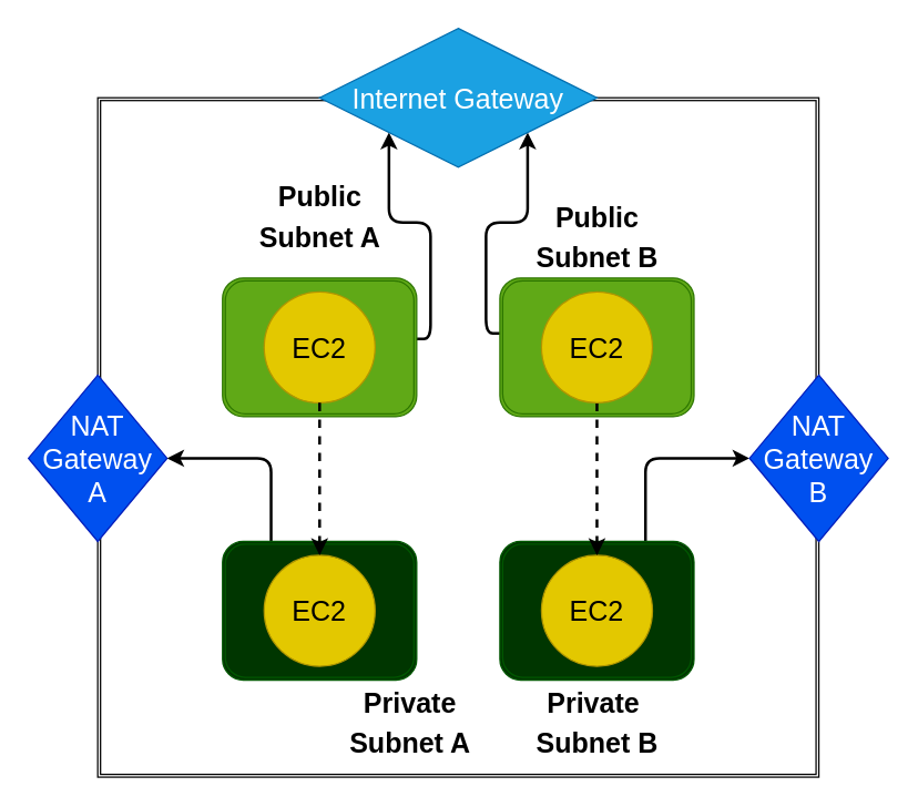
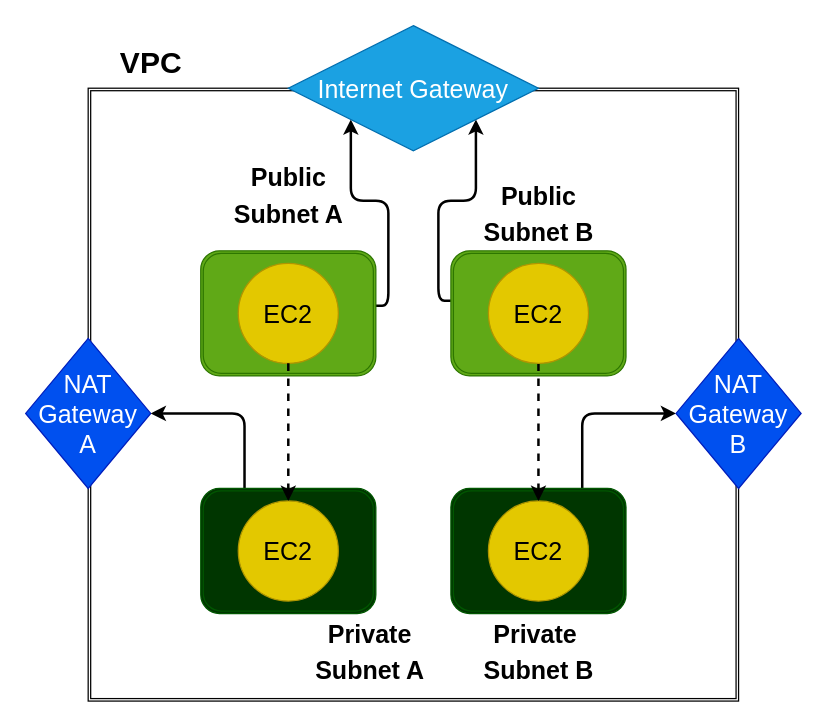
  <mxCell id="0" />
  <mxCell id="1" parent="0" />
  <mxCell id="2" value="" style="shape=ext;double=1;rounded=0;whiteSpace=wrap;html=1;" parent="1" vertex="1"><mxGeometry x="70" y="70" width="520" height="490" as="geometry" /></mxCell>
+ <mxCell id="3" value="VPC" style="text;strokeColor=none;fillColor=none;html=1;fontSize=24;fontStyle=1;verticalAlign=middle;align=center;" parent="1" vertex="1"><mxGeometry x="70" y="30" width="100" height="40" as="geometry" /></mxCell>
  <mxCell id="4" style="edgeStyle=orthogonalEdgeStyle;html=1;exitX=1;exitY=0.44;exitDx=0;exitDy=0;entryX=0;entryY=1;entryDx=0;entryDy=0;strokeWidth=2;fontSize=20;endArrow=classic;endFill=1;exitPerimeter=0;" parent="1" source="5" target="14" edge="1"><mxGeometry relative="1" as="geometry" /></mxCell>
  <mxCell id="5" value="" style="shape=ext;double=1;rounded=1;whiteSpace=wrap;html=1;fillColor=#60a917;fontColor=#ffffff;strokeColor=#2D7600;" parent="1" vertex="1"><mxGeometry x="160" y="200" width="140" height="100" as="geometry" /></mxCell>
  <mxCell id="6" style="edgeStyle=orthogonalEdgeStyle;html=1;exitX=0;exitY=0.4;exitDx=0;exitDy=0;entryX=1;entryY=1;entryDx=0;entryDy=0;strokeWidth=2;fontSize=20;endArrow=classic;endFill=1;exitPerimeter=0;" parent="1" source="7" target="14" edge="1"><mxGeometry relative="1" as="geometry" /></mxCell>
  <mxCell id="7" value="" style="shape=ext;double=1;rounded=1;whiteSpace=wrap;html=1;fillColor=#60a917;fontColor=#ffffff;strokeColor=#2D7600;" parent="1" vertex="1"><mxGeometry x="360" y="200" width="140" height="100" as="geometry" /></mxCell>
  <mxCell id="8" style="edgeStyle=orthogonalEdgeStyle;html=1;exitX=0.75;exitY=0;exitDx=0;exitDy=0;entryX=0;entryY=0.5;entryDx=0;entryDy=0;strokeWidth=2;fontSize=20;endArrow=classic;endFill=1;" parent="1" source="9" target="16" edge="1"><mxGeometry relative="1" as="geometry" /></mxCell>
  <mxCell id="9" value="" style="shape=ext;double=1;rounded=1;whiteSpace=wrap;html=1;fillColor=#003600;fontColor=#ffffff;strokeColor=#005700;" parent="1" vertex="1"><mxGeometry x="360" y="390" width="140" height="100" as="geometry" /></mxCell>
  <mxCell id="10" value="&lt;font style=&quot;font-size: 20px;&quot;&gt;Public &lt;br style=&quot;&quot;&gt;Subnet A&lt;/font&gt;" style="text;strokeColor=none;fillColor=none;html=1;fontSize=24;fontStyle=1;verticalAlign=middle;align=center;" parent="1" vertex="1"><mxGeometry x="180" y="135" width="100" height="40" as="geometry" /></mxCell>
  <mxCell id="11" value="&lt;font style=&quot;font-size: 20px;&quot;&gt;Public &lt;br style=&quot;&quot;&gt;Subnet B&lt;/font&gt;" style="text;strokeColor=none;fillColor=none;html=1;fontSize=24;fontStyle=1;verticalAlign=middle;align=center;" parent="1" vertex="1"><mxGeometry x="380" y="150" width="100" height="40" as="geometry" /></mxCell>
  <mxCell id="12" value="&lt;font style=&quot;font-size: 20px;&quot;&gt;Private &lt;br&gt;Subnet A&lt;/font&gt;" style="text;strokeColor=none;fillColor=none;html=1;fontSize=24;fontStyle=1;verticalAlign=middle;align=center;" parent="1" vertex="1"><mxGeometry x="245" y="500" width="100" height="40" as="geometry" /></mxCell>
  <mxCell id="13" value="&lt;font style=&quot;font-size: 20px;&quot;&gt;Private&amp;nbsp;&lt;br style=&quot;&quot;&gt;Subnet B&lt;/font&gt;" style="text;strokeColor=none;fillColor=none;html=1;fontSize=24;fontStyle=1;verticalAlign=middle;align=center;" parent="1" vertex="1"><mxGeometry x="380" y="500" width="100" height="40" as="geometry" /></mxCell>
  <mxCell id="14" value="Internet Gateway" style="rhombus;whiteSpace=wrap;html=1;fontSize=20;fillColor=#1ba1e2;fontColor=#ffffff;strokeColor=#006EAF;" parent="1" vertex="1"><mxGeometry x="230" y="20" width="200" height="100" as="geometry" /></mxCell>
  <mxCell id="15" value="NAT Gateway &lt;br&gt;A" style="rhombus;whiteSpace=wrap;html=1;fontSize=20;fillColor=#0050ef;fontColor=#ffffff;strokeColor=#001DBC;" parent="1" vertex="1"><mxGeometry x="20" y="270" width="100" height="120" as="geometry" /></mxCell>
  <mxCell id="16" value="NAT Gateway &lt;br&gt;B" style="rhombus;whiteSpace=wrap;html=1;fontSize=20;fillColor=#0050ef;fontColor=#ffffff;strokeColor=#001DBC;" parent="1" vertex="1"><mxGeometry x="540" y="270" width="100" height="120" as="geometry" /></mxCell>
  <mxCell id="17" value="EC2" style="ellipse;whiteSpace=wrap;html=1;aspect=fixed;fontSize=20;fillColor=#e3c800;fontColor=#000000;strokeColor=#B09500;" parent="1" vertex="1"><mxGeometry x="390" y="400" width="80" height="80" as="geometry" /></mxCell>
  <mxCell id="18" value="EC2" style="ellipse;whiteSpace=wrap;html=1;aspect=fixed;fontSize=20;fillColor=#e3c800;fontColor=#000000;strokeColor=#B09500;" parent="1" vertex="1"><mxGeometry x="190" y="210" width="80" height="80" as="geometry" /></mxCell>
  <mxCell id="19" style="edgeStyle=orthogonalEdgeStyle;html=1;exitX=0.5;exitY=1;exitDx=0;exitDy=0;entryX=0.5;entryY=0;entryDx=0;entryDy=0;strokeWidth=2;fontSize=20;endArrow=classic;endFill=1;dashed=1;" parent="1" source="20" target="17" edge="1"><mxGeometry relative="1" as="geometry"><Array as="points"><mxPoint x="430" y="340" /><mxPoint x="430" y="340" /></Array></mxGeometry></mxCell>
  <mxCell id="20" value="EC2" style="ellipse;whiteSpace=wrap;html=1;aspect=fixed;fontSize=20;fillColor=#e3c800;fontColor=#000000;strokeColor=#B09500;" parent="1" vertex="1"><mxGeometry x="390" y="210" width="80" height="80" as="geometry" /></mxCell>
  <mxCell id="21" style="edgeStyle=orthogonalEdgeStyle;html=1;exitX=0.25;exitY=0;exitDx=0;exitDy=0;entryX=1;entryY=0.5;entryDx=0;entryDy=0;strokeWidth=2;fontSize=20;endArrow=classic;endFill=1;" parent="1" source="22" target="15" edge="1"><mxGeometry relative="1" as="geometry" /></mxCell>
  <mxCell id="22" value="" style="shape=ext;double=1;rounded=1;whiteSpace=wrap;html=1;fillColor=#003600;fontColor=#ffffff;strokeColor=#005700;" parent="1" vertex="1"><mxGeometry x="160" y="390" width="140" height="100" as="geometry" /></mxCell>
  <mxCell id="23" value="EC2" style="ellipse;whiteSpace=wrap;html=1;aspect=fixed;fontSize=20;fillColor=#e3c800;fontColor=#000000;strokeColor=#B09500;" parent="1" vertex="1"><mxGeometry x="190" y="400" width="80" height="80" as="geometry" /></mxCell>
  <mxCell id="24" style="edgeStyle=orthogonalEdgeStyle;html=1;exitX=0.5;exitY=1;exitDx=0;exitDy=0;entryX=0.5;entryY=0;entryDx=0;entryDy=0;strokeWidth=2;fontSize=20;endArrow=classic;endFill=1;dashed=1;" parent="1" source="18" target="23" edge="1"><mxGeometry relative="1" as="geometry" /></mxCell>
